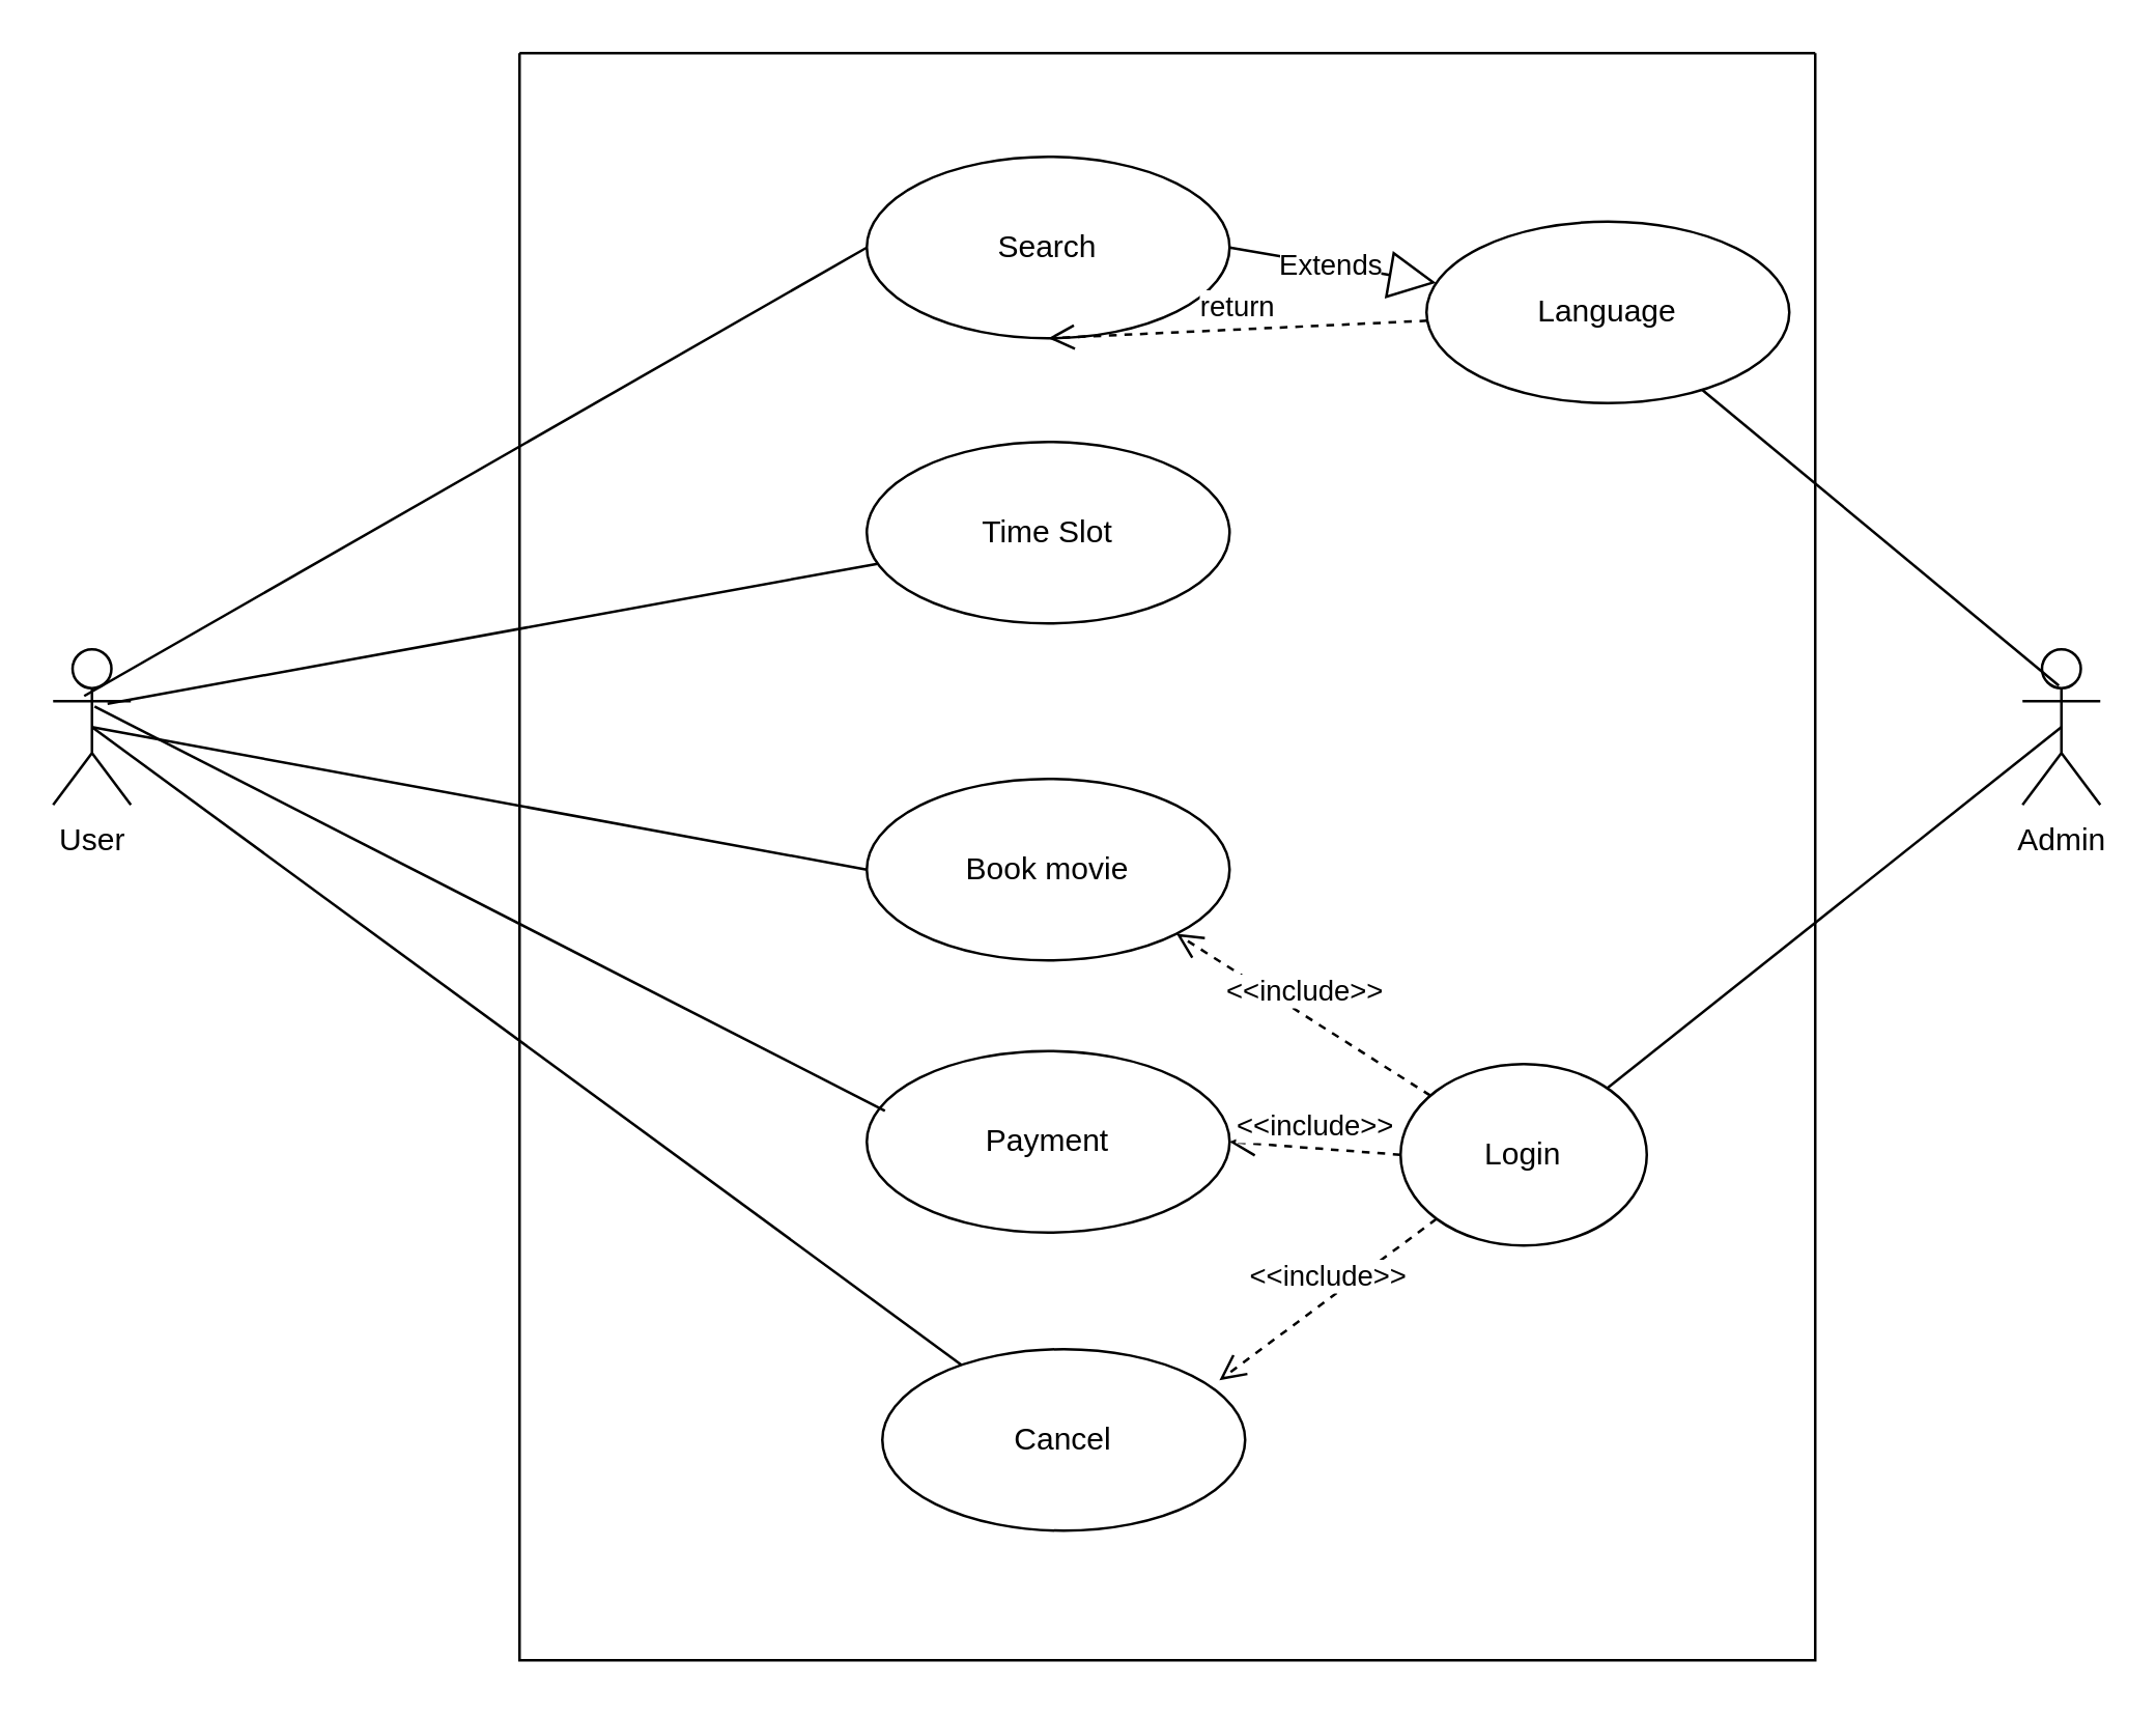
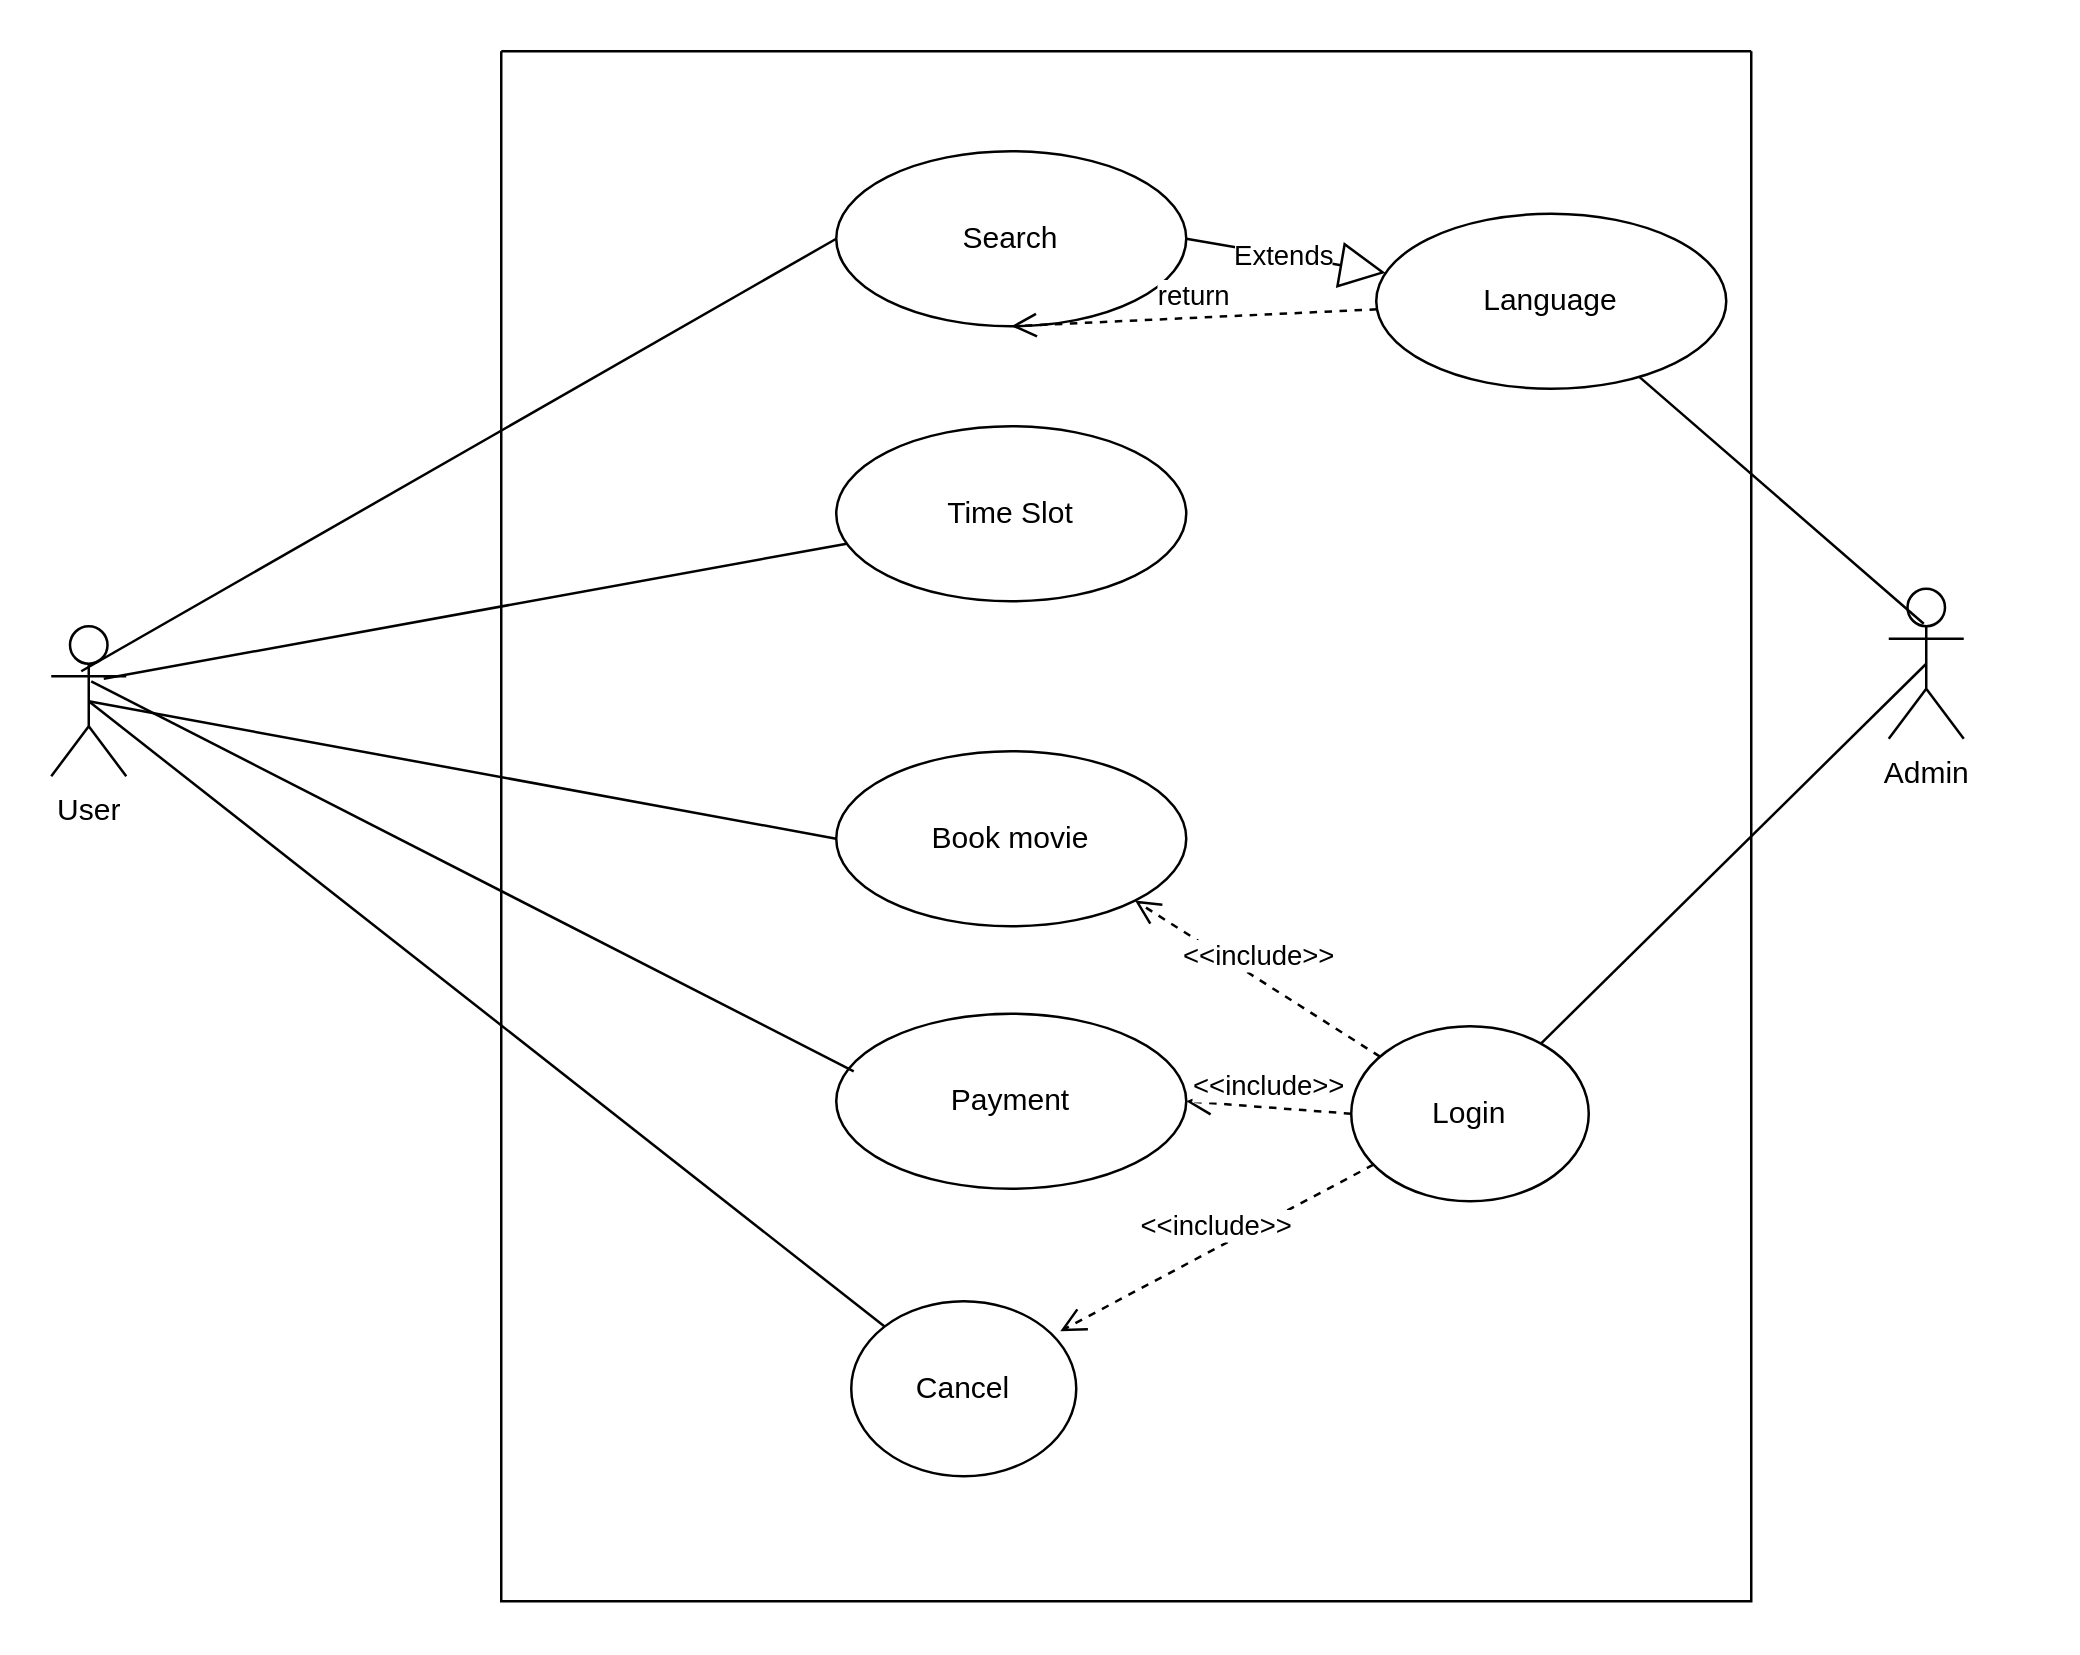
  <mxCell id="0" />
  <mxCell id="1" parent="0" />
  <mxCell id="2" value="User" style="shape=umlActor;verticalLabelPosition=bottom;verticalAlign=top;html=1;" vertex="1" parent="1"><mxGeometry x="20" y="250" width="30" height="60" as="geometry" /></mxCell>
  <mxCell id="3" value="Search" style="ellipse;whiteSpace=wrap;html=1;" vertex="1" parent="1"><mxGeometry x="334" y="60" width="140" height="70" as="geometry" /></mxCell>
  <mxCell id="4" value="Time Slot" style="ellipse;whiteSpace=wrap;html=1;" vertex="1" parent="1"><mxGeometry x="334" y="170" width="140" height="70" as="geometry" /></mxCell>
  <mxCell id="5" value="Book movie" style="ellipse;whiteSpace=wrap;html=1;" vertex="1" parent="1"><mxGeometry x="334" y="300" width="140" height="70" as="geometry" /></mxCell>
  <mxCell id="6" value="Payment" style="ellipse;whiteSpace=wrap;html=1;" vertex="1" parent="1"><mxGeometry x="334" y="405" width="140" height="70" as="geometry" /></mxCell>
- <mxCell id="7" value="Cancel" style="ellipse;whiteSpace=wrap;html=1;" vertex="1" parent="1"><mxGeometry x="340" y="520" width="140" height="70" as="geometry" /></mxCell>
+ <mxCell id="7" value="Cancel" style="ellipse;whiteSpace=wrap;html=1;" vertex="1" parent="1"><mxGeometry x="340" y="520" width="90" height="70" as="geometry" /></mxCell>
  <mxCell id="8" value="Login" style="ellipse;whiteSpace=wrap;html=1;" vertex="1" parent="1"><mxGeometry x="540" y="410" width="95" height="70" as="geometry" /></mxCell>
  <mxCell id="9" value="&amp;lt;&amp;lt;include&amp;gt;&amp;gt;" style="html=1;verticalAlign=bottom;endArrow=open;dashed=1;endSize=8;curved=0;rounded=0;entryX=1;entryY=1;entryDx=0;entryDy=0;" edge="1" parent="1" source="8" target="5"><mxGeometry relative="1" as="geometry"><mxPoint x="440" y="280" as="sourcePoint" /><mxPoint x="360" y="280" as="targetPoint" /></mxGeometry></mxCell>
  <mxCell id="10" value="&amp;lt;&amp;lt;include&amp;gt;&amp;gt;" style="html=1;verticalAlign=bottom;endArrow=open;dashed=1;endSize=8;curved=0;rounded=0;exitX=0;exitY=0.5;exitDx=0;exitDy=0;entryX=1;entryY=0.5;entryDx=0;entryDy=0;" edge="1" parent="1" source="8" target="6"><mxGeometry relative="1" as="geometry"><mxPoint x="440" y="280" as="sourcePoint" /><mxPoint x="360" y="280" as="targetPoint" /></mxGeometry></mxCell>
  <mxCell id="11" value="&amp;lt;&amp;lt;include&amp;gt;&amp;gt;" style="html=1;verticalAlign=bottom;endArrow=open;dashed=1;endSize=8;curved=0;rounded=0;entryX=0.929;entryY=0.171;entryDx=0;entryDy=0;entryPerimeter=0;" edge="1" parent="1" source="8" target="7"><mxGeometry relative="1" as="geometry"><mxPoint x="440" y="280" as="sourcePoint" /><mxPoint x="360" y="280" as="targetPoint" /></mxGeometry></mxCell>
- <mxCell id="12" value="Admin" style="shape=umlActor;verticalLabelPosition=bottom;verticalAlign=top;html=1;" vertex="1" parent="1"><mxGeometry x="780" y="250" width="30" height="60" as="geometry" /></mxCell>
+ <mxCell id="12" value="Admin" style="shape=umlActor;verticalLabelPosition=bottom;verticalAlign=top;html=1;" vertex="1" parent="1"><mxGeometry x="755" y="235" width="30" height="60" as="geometry" /></mxCell>
  <mxCell id="13" value="" style="swimlane;startSize=0;" vertex="1" parent="1"><mxGeometry x="200" y="20" width="500" height="620" as="geometry" /></mxCell>
  <mxCell id="14" value="Language" style="ellipse;whiteSpace=wrap;html=1;" vertex="1" parent="13"><mxGeometry x="350" y="65" width="140" height="70" as="geometry" /></mxCell>
  <mxCell id="15" value="" style="endArrow=none;html=1;rounded=0;exitX=0.4;exitY=0.3;exitDx=0;exitDy=0;exitPerimeter=0;entryX=0;entryY=0.5;entryDx=0;entryDy=0;" edge="1" parent="1" source="2" target="3"><mxGeometry width="50" height="50" relative="1" as="geometry"><mxPoint x="380" y="300" as="sourcePoint" /><mxPoint x="430" y="250" as="targetPoint" /></mxGeometry></mxCell>
  <mxCell id="16" value="Extends" style="endArrow=block;endSize=16;endFill=0;html=1;rounded=0;exitX=1;exitY=0.5;exitDx=0;exitDy=0;" edge="1" parent="1" source="3" target="14"><mxGeometry width="160" relative="1" as="geometry"><mxPoint x="320" y="280" as="sourcePoint" /><mxPoint x="480" y="280" as="targetPoint" /></mxGeometry></mxCell>
  <mxCell id="17" value="return" style="html=1;verticalAlign=bottom;endArrow=open;dashed=1;endSize=8;curved=0;rounded=0;entryX=0.5;entryY=1;entryDx=0;entryDy=0;" edge="1" parent="1" source="14" target="3"><mxGeometry relative="1" as="geometry"><mxPoint x="440" y="280" as="sourcePoint" /><mxPoint x="360" y="280" as="targetPoint" /></mxGeometry></mxCell>
  <mxCell id="18" value="" style="endArrow=none;html=1;rounded=0;entryX=0.467;entryY=0.233;entryDx=0;entryDy=0;entryPerimeter=0;" edge="1" parent="1" source="14" target="12"><mxGeometry width="50" height="50" relative="1" as="geometry"><mxPoint x="380" y="300" as="sourcePoint" /><mxPoint x="430" y="250" as="targetPoint" /></mxGeometry></mxCell>
  <mxCell id="19" value="" style="endArrow=none;html=1;rounded=0;entryX=0.5;entryY=0.5;entryDx=0;entryDy=0;entryPerimeter=0;" edge="1" parent="1" source="8" target="12"><mxGeometry width="50" height="50" relative="1" as="geometry"><mxPoint x="380" y="300" as="sourcePoint" /><mxPoint x="750" y="260" as="targetPoint" /></mxGeometry></mxCell>
  <mxCell id="20" value="" style="endArrow=none;html=1;rounded=0;exitX=0.7;exitY=0.35;exitDx=0;exitDy=0;exitPerimeter=0;" edge="1" parent="1" source="2" target="4"><mxGeometry width="50" height="50" relative="1" as="geometry"><mxPoint x="380" y="300" as="sourcePoint" /><mxPoint x="430" y="250" as="targetPoint" /></mxGeometry></mxCell>
  <mxCell id="21" value="" style="endArrow=none;html=1;rounded=0;exitX=0.5;exitY=0.5;exitDx=0;exitDy=0;exitPerimeter=0;entryX=0;entryY=0.5;entryDx=0;entryDy=0;" edge="1" parent="1" source="2" target="5"><mxGeometry width="50" height="50" relative="1" as="geometry"><mxPoint x="380" y="300" as="sourcePoint" /><mxPoint x="430" y="250" as="targetPoint" /></mxGeometry></mxCell>
  <mxCell id="22" value="" style="endArrow=none;html=1;rounded=0;exitX=0.533;exitY=0.367;exitDx=0;exitDy=0;exitPerimeter=0;entryX=0.05;entryY=0.329;entryDx=0;entryDy=0;entryPerimeter=0;" edge="1" parent="1" source="2" target="6"><mxGeometry width="50" height="50" relative="1" as="geometry"><mxPoint x="380" y="300" as="sourcePoint" /><mxPoint x="430" y="250" as="targetPoint" /></mxGeometry></mxCell>
  <mxCell id="23" value="" style="endArrow=none;html=1;rounded=0;exitX=0.5;exitY=0.5;exitDx=0;exitDy=0;exitPerimeter=0;" edge="1" parent="1" source="2" target="7"><mxGeometry width="50" height="50" relative="1" as="geometry"><mxPoint x="110" y="270" as="sourcePoint" /><mxPoint x="430" y="250" as="targetPoint" /></mxGeometry></mxCell>
